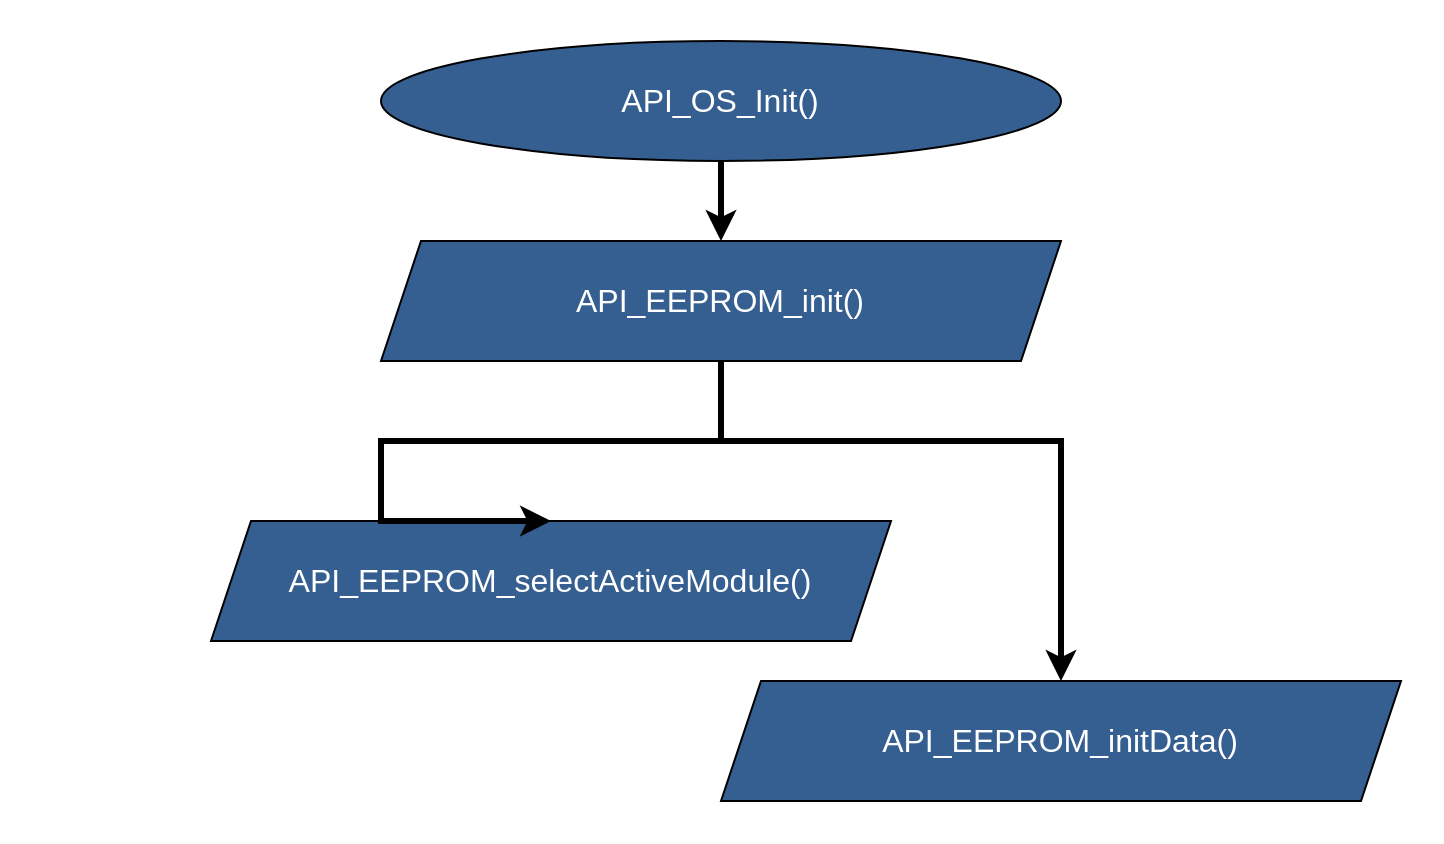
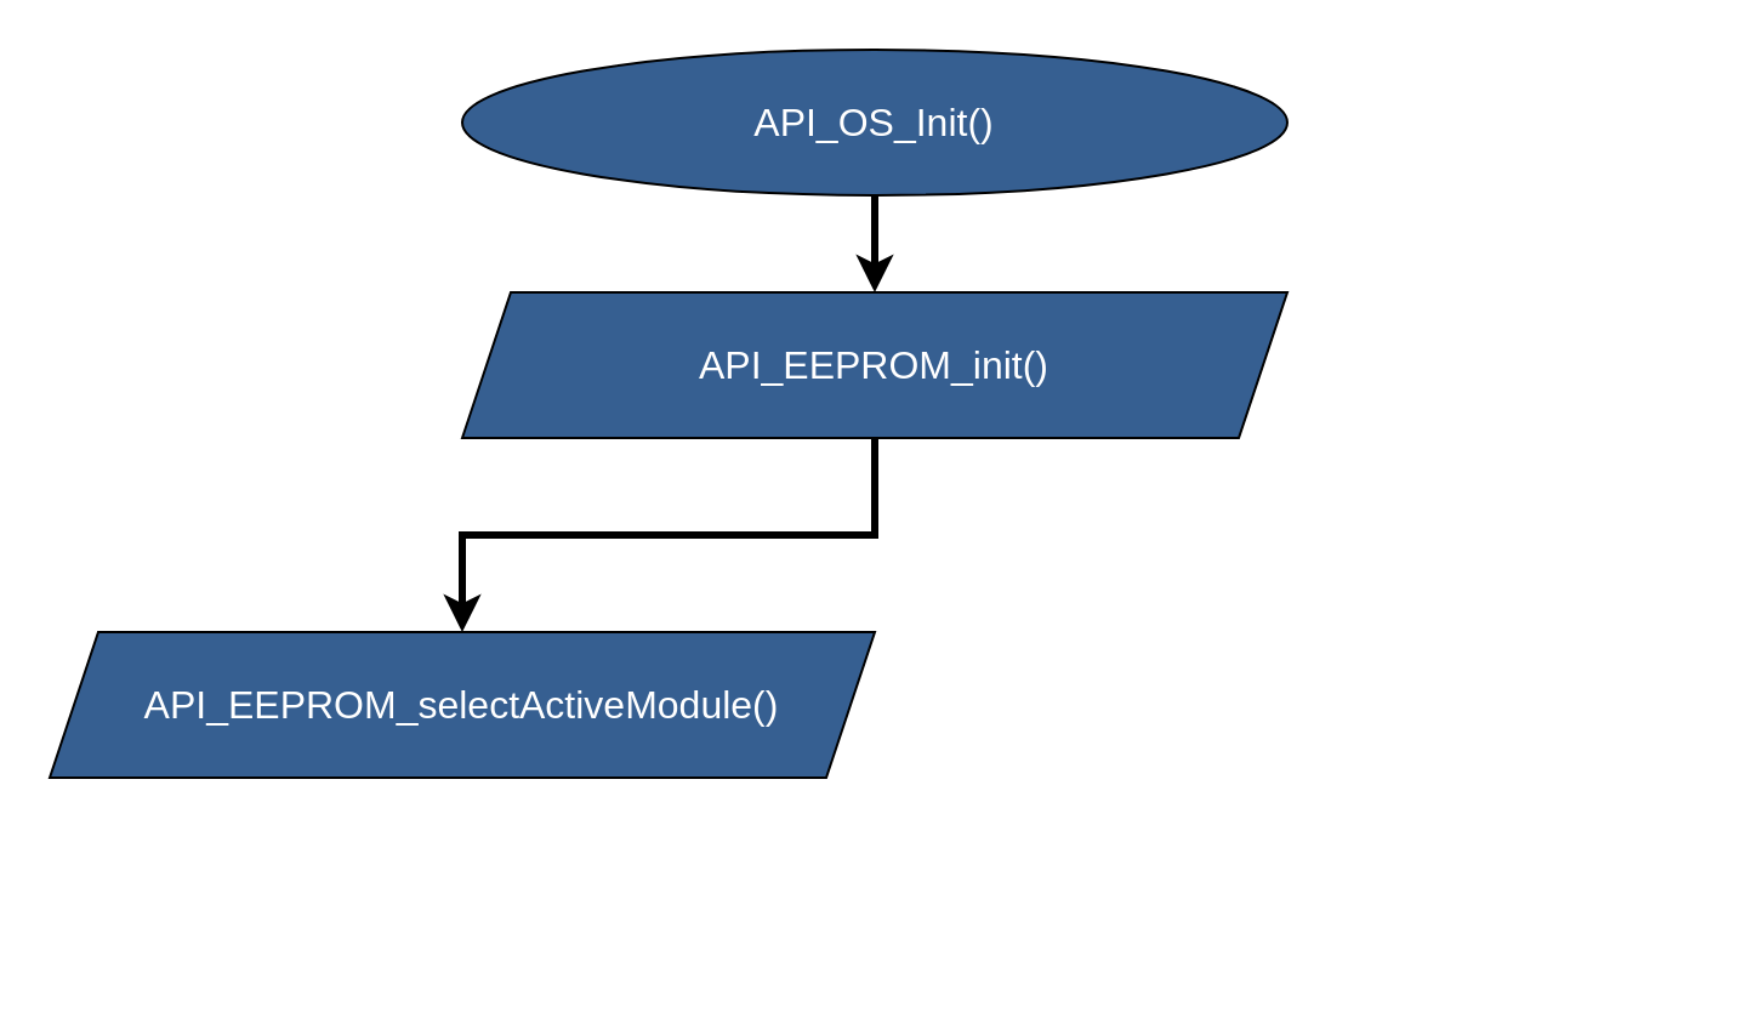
  <mxCell id="0" />
  <mxCell id="1" parent="0" />
- <mxCell id="2" value="&lt;font color=&quot;#ffffff&quot;&gt;&lt;span style=&quot;font-size: 16px;&quot;&gt;API_EEPROM_selectActiveModule()&lt;/span&gt;&lt;/font&gt;" style="shape=parallelogram;perimeter=parallelogramPerimeter;whiteSpace=wrap;html=1;fixedSize=1;fillColor=#365f91;" vertex="1" parent="1"><mxGeometry x="105" y="260" width="340" height="60" as="geometry" /></mxCell>
- <mxCell id="3" value="&lt;font color=&quot;#ffffff&quot;&gt;&lt;span style=&quot;font-size: 16px;&quot;&gt;API_EEPROM_initData()&lt;/span&gt;&lt;/font&gt;" style="shape=parallelogram;perimeter=parallelogramPerimeter;whiteSpace=wrap;html=1;fixedSize=1;fillColor=#365F91;" vertex="1" parent="1"><mxGeometry x="360" y="340" width="340" height="60" as="geometry" /></mxCell>
+ <mxCell id="2" value="&lt;font color=&quot;#ffffff&quot;&gt;&lt;span style=&quot;font-size: 16px;&quot;&gt;API_EEPROM_selectActiveModule()&lt;/span&gt;&lt;/font&gt;" style="shape=parallelogram;perimeter=parallelogramPerimeter;whiteSpace=wrap;html=1;fixedSize=1;fillColor=#365f91;" vertex="1" parent="1"><mxGeometry x="20" y="260" width="340" height="60" as="geometry" /></mxCell>
  <mxCell id="4" style="edgeStyle=orthogonalEdgeStyle;rounded=0;orthogonalLoop=1;jettySize=auto;html=1;exitX=0.5;exitY=1;exitDx=0;exitDy=0;entryX=0.5;entryY=0;entryDx=0;entryDy=0;strokeWidth=3;" edge="1" parent="1" source="6" target="2"><mxGeometry relative="1" as="geometry"><Array as="points"><mxPoint x="360" y="220" /><mxPoint x="190" y="220" /></Array></mxGeometry></mxCell>
- <mxCell id="5" style="edgeStyle=orthogonalEdgeStyle;rounded=0;orthogonalLoop=1;jettySize=auto;html=1;exitX=0.5;exitY=1;exitDx=0;exitDy=0;entryX=0.5;entryY=0;entryDx=0;entryDy=0;strokeWidth=3;" edge="1" parent="1" source="6" target="3"><mxGeometry relative="1" as="geometry"><Array as="points"><mxPoint x="360" y="220" /><mxPoint x="530" y="220" /></Array></mxGeometry></mxCell>
  <mxCell id="6" value="&lt;div style=&quot;&quot;&gt;&lt;span style=&quot;background-color: initial;&quot;&gt;&lt;font color=&quot;#ffffff&quot; style=&quot;font-size: 16px;&quot;&gt;API_EEPROM_init()&lt;/font&gt;&lt;/span&gt;&lt;/div&gt;" style="shape=parallelogram;perimeter=parallelogramPerimeter;whiteSpace=wrap;html=1;fixedSize=1;align=center;fillColor=#365F91;" vertex="1" parent="1"><mxGeometry x="190" y="120" width="340" height="60" as="geometry" /></mxCell>
  <mxCell id="7" style="edgeStyle=orthogonalEdgeStyle;rounded=0;orthogonalLoop=1;jettySize=auto;html=1;exitX=0.5;exitY=1;exitDx=0;exitDy=0;entryX=0.5;entryY=0;entryDx=0;entryDy=0;strokeWidth=3;" edge="1" parent="1" source="8" target="6"><mxGeometry relative="1" as="geometry" /></mxCell>
  <mxCell id="8" value="&lt;font color=&quot;#ffffff&quot; style=&quot;font-size: 16px;&quot;&gt;API_OS_Init()&lt;/font&gt;" style="ellipse;whiteSpace=wrap;html=1;fillColor=#365F91;" vertex="1" parent="1"><mxGeometry x="190" y="20" width="340" height="60" as="geometry" /></mxCell>
